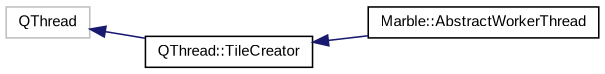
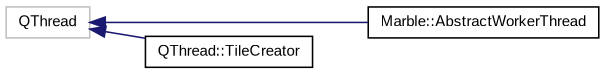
  digraph {
    fontname="Liberation Sans"
    rankdir=LR
    node [color=black fillcolor=white fontname="Liberation Sans" fontsize=10 shape=record style=filled]
    edge [color=midnightblue dir=back fontname="Liberation Sans" fontsize=10 labelfontname=Helvetica labelfontsize=10 style=solid]
    n1 [color=grey75 height=0.2 label=QThread width=0.4]
    n2 [height=0.2 label="Marble::AbstractWorkerThread" width=0.4]
    n3 [height=0.2 label="QThread::TileCreator" width=0.4]
-   n3 -> n2
+   n1 -> n2
    n1 -> n3
  }
